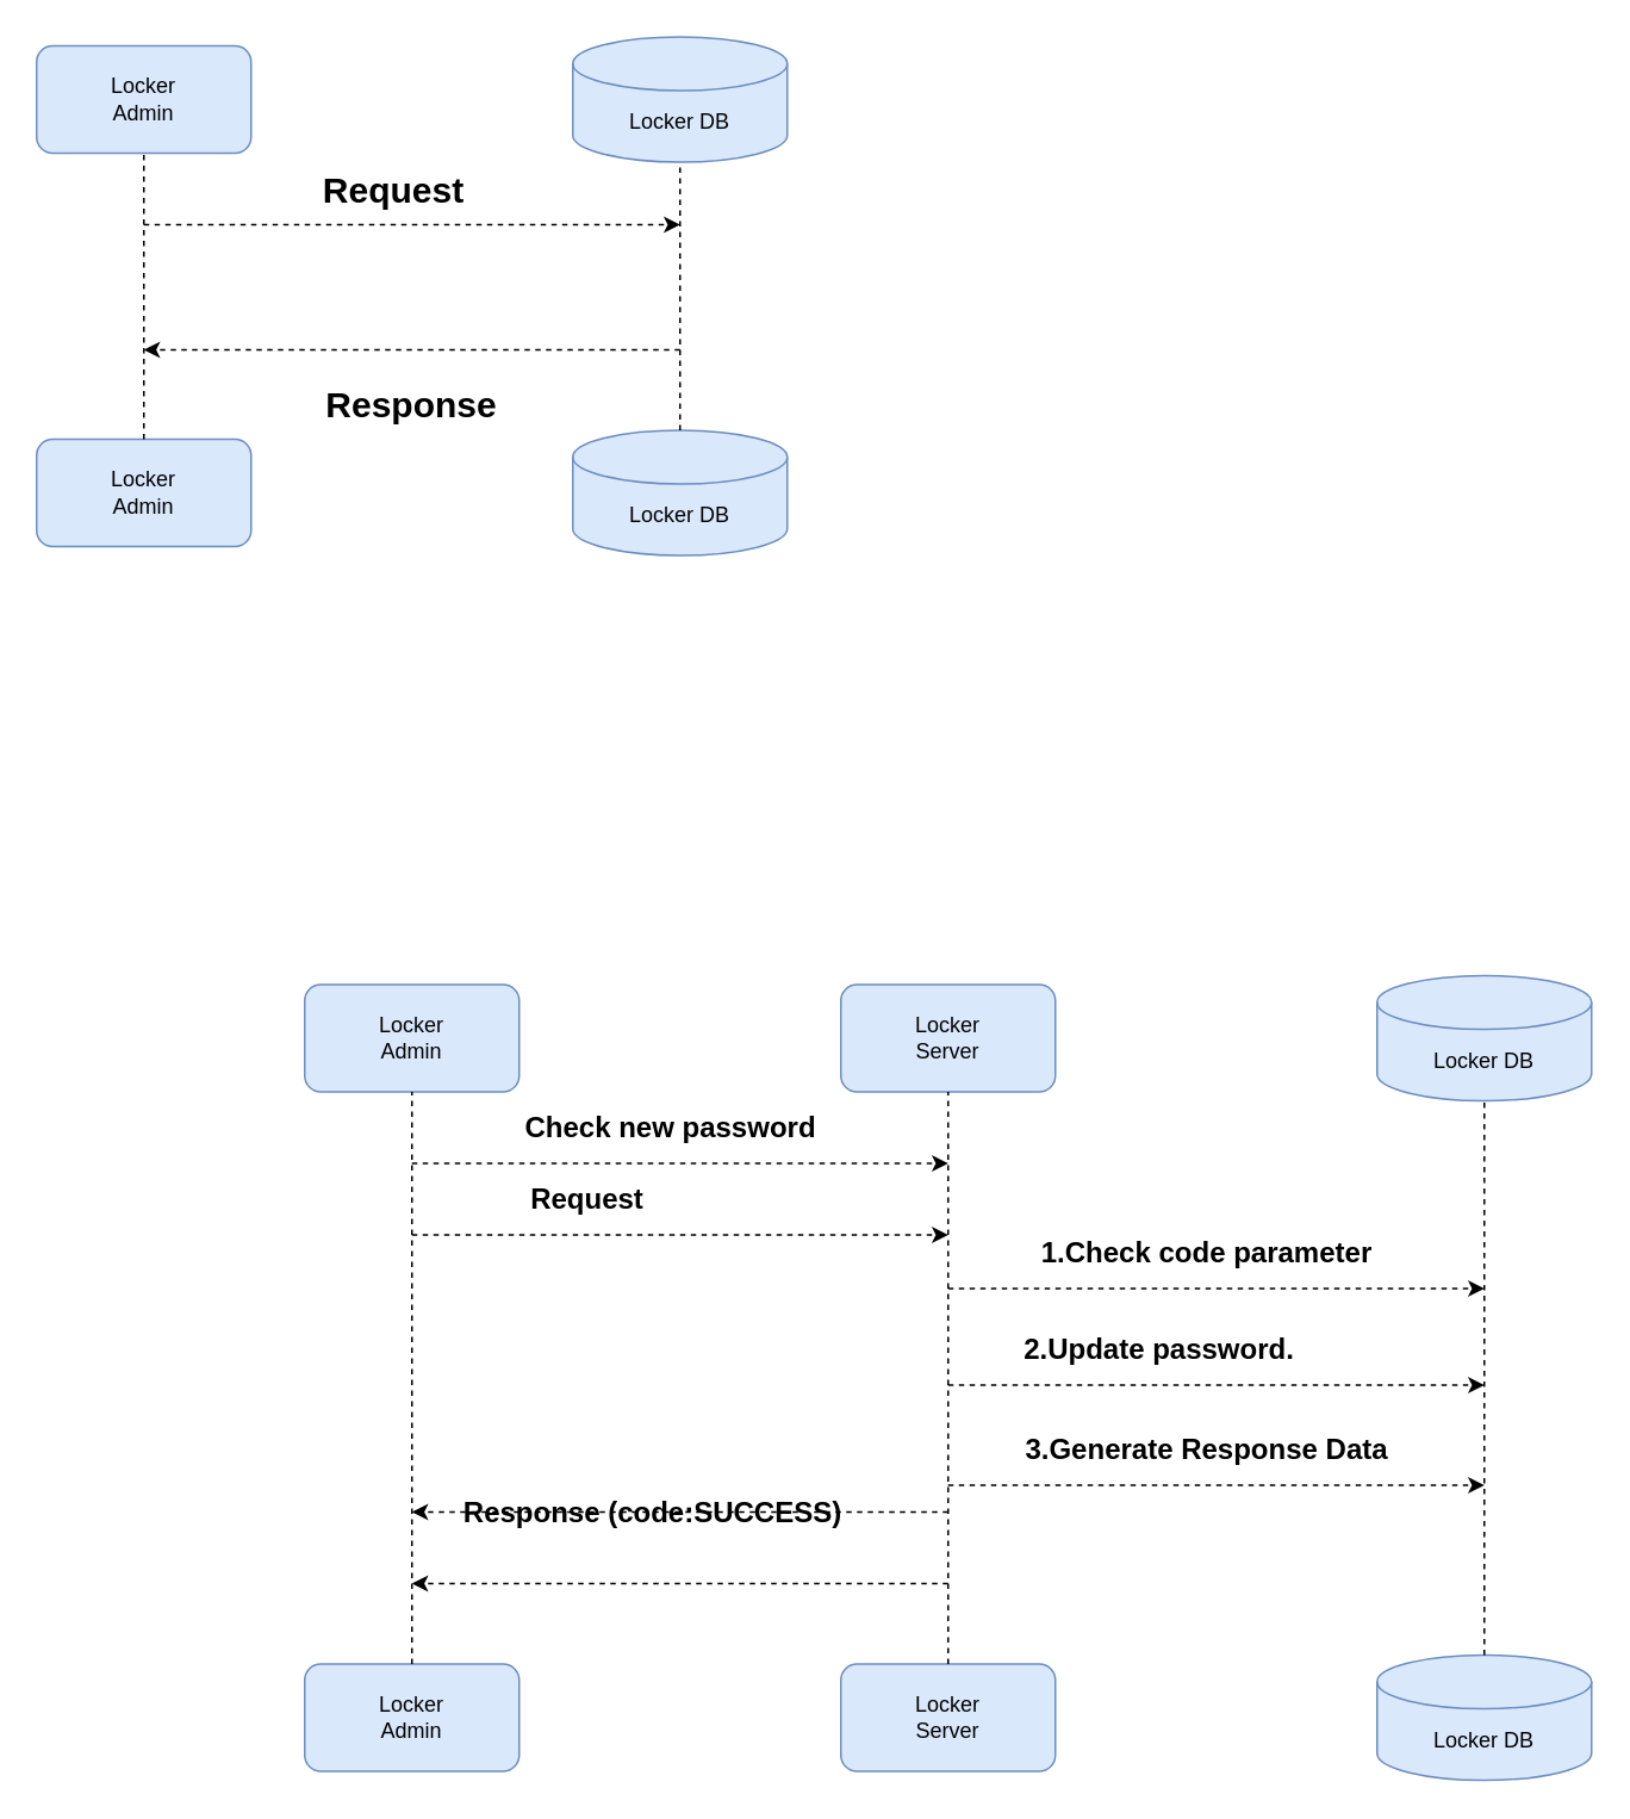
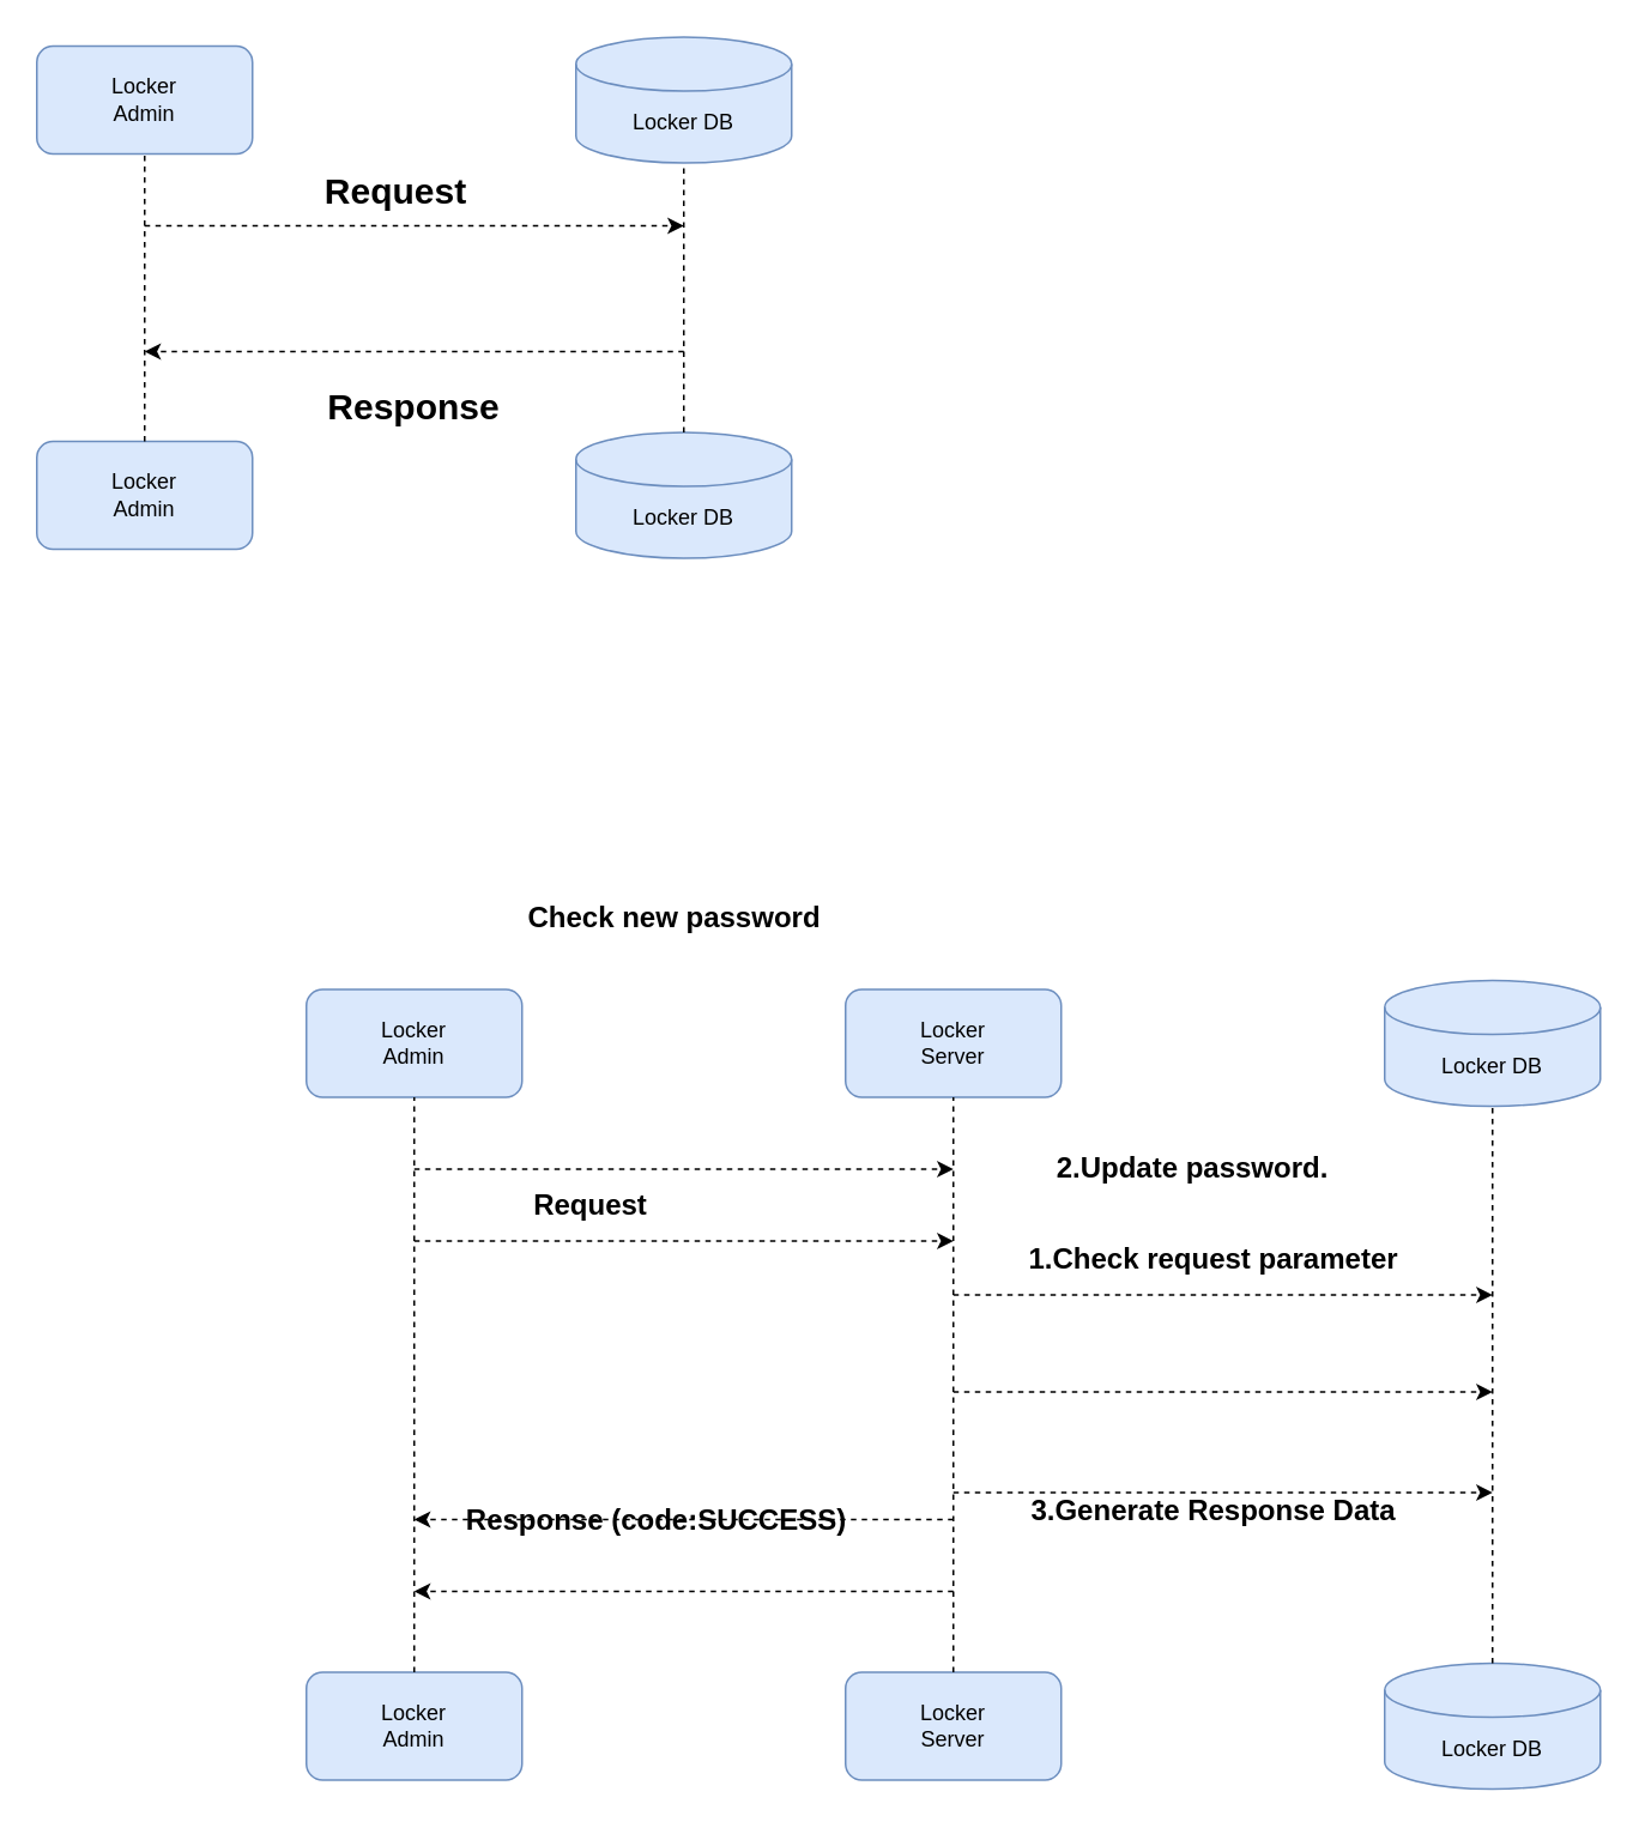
  <mxCell id="0" />
  <mxCell id="1" parent="0" />
  <mxCell id="2" value="Locker&lt;div&gt;Admin&lt;/div&gt;" style="rounded=1;whiteSpace=wrap;html=1;fillColor=#dae8fc;strokeColor=#6c8ebf;" vertex="1" parent="1"><mxGeometry x="20" y="25" width="120" height="60" as="geometry" /></mxCell>
  <mxCell id="3" value="Locker&lt;div&gt;Admin&lt;/div&gt;" style="rounded=1;whiteSpace=wrap;html=1;fillColor=#dae8fc;strokeColor=#6c8ebf;" vertex="1" parent="1"><mxGeometry x="20" y="245" width="120" height="60" as="geometry" /></mxCell>
  <mxCell id="4" value="Locker DB" style="shape=cylinder3;whiteSpace=wrap;html=1;boundedLbl=1;backgroundOutline=1;size=15;fillColor=#dae8fc;strokeColor=#6c8ebf;" vertex="1" parent="1"><mxGeometry x="320" y="20" width="120" height="70" as="geometry" /></mxCell>
  <mxCell id="5" value="Locker DB" style="shape=cylinder3;whiteSpace=wrap;html=1;boundedLbl=1;backgroundOutline=1;size=15;fillColor=#dae8fc;strokeColor=#6c8ebf;" vertex="1" parent="1"><mxGeometry x="320" y="240" width="120" height="70" as="geometry" /></mxCell>
  <mxCell id="6" value="" style="endArrow=none;dashed=1;html=1;rounded=0;entryX=0.5;entryY=1;entryDx=0;entryDy=0;exitX=0.5;exitY=0;exitDx=0;exitDy=0;" edge="1" parent="1" source="3" target="2"><mxGeometry width="50" height="50" relative="1" as="geometry"><mxPoint x="480" y="245" as="sourcePoint" /><mxPoint x="530" y="195" as="targetPoint" /></mxGeometry></mxCell>
  <mxCell id="7" value="" style="endArrow=none;dashed=1;html=1;rounded=0;entryX=0.5;entryY=1;entryDx=0;entryDy=0;entryPerimeter=0;exitX=0.5;exitY=0;exitDx=0;exitDy=0;exitPerimeter=0;" edge="1" parent="1" source="5" target="4"><mxGeometry width="50" height="50" relative="1" as="geometry"><mxPoint x="480" y="245" as="sourcePoint" /><mxPoint x="530" y="195" as="targetPoint" /></mxGeometry></mxCell>
  <mxCell id="8" value="" style="endArrow=classic;html=1;rounded=0;dashed=1;" edge="1" parent="1"><mxGeometry width="50" height="50" relative="1" as="geometry"><mxPoint x="80" y="125" as="sourcePoint" /><mxPoint x="380" y="125" as="targetPoint" /></mxGeometry></mxCell>
  <mxCell id="9" value="" style="endArrow=classic;html=1;rounded=0;dashed=1;" edge="1" parent="1"><mxGeometry width="50" height="50" relative="1" as="geometry"><mxPoint x="380" y="195" as="sourcePoint" /><mxPoint x="80" y="195" as="targetPoint" /></mxGeometry></mxCell>
  <mxCell id="10" value="Request" style="text;html=1;align=center;verticalAlign=middle;whiteSpace=wrap;rounded=0;fontSize=20;fontStyle=1" vertex="1" parent="1"><mxGeometry x="190" y="90" width="60" height="30" as="geometry" /></mxCell>
  <mxCell id="11" value="Response" style="text;html=1;align=center;verticalAlign=middle;whiteSpace=wrap;rounded=0;fontSize=20;fontStyle=1" vertex="1" parent="1"><mxGeometry x="200" y="210" width="60" height="30" as="geometry" /></mxCell>
  <mxCell id="12" value="Locker&lt;div&gt;Server&lt;/div&gt;" style="rounded=1;whiteSpace=wrap;html=1;fillColor=#dae8fc;strokeColor=#6c8ebf;" vertex="1" parent="1"><mxGeometry x="470" y="550" width="120" height="60" as="geometry" /></mxCell>
  <mxCell id="13" value="Locker&lt;div&gt;Server&lt;/div&gt;" style="rounded=1;whiteSpace=wrap;html=1;fillColor=#dae8fc;strokeColor=#6c8ebf;" vertex="1" parent="1"><mxGeometry x="470" y="930" width="120" height="60" as="geometry" /></mxCell>
  <mxCell id="14" value="Locker DB" style="shape=cylinder3;whiteSpace=wrap;html=1;boundedLbl=1;backgroundOutline=1;size=15;fillColor=#dae8fc;strokeColor=#6c8ebf;" vertex="1" parent="1"><mxGeometry x="770" y="545" width="120" height="70" as="geometry" /></mxCell>
  <mxCell id="15" value="Locker DB" style="shape=cylinder3;whiteSpace=wrap;html=1;boundedLbl=1;backgroundOutline=1;size=15;fillColor=#dae8fc;strokeColor=#6c8ebf;" vertex="1" parent="1"><mxGeometry x="770" y="925" width="120" height="70" as="geometry" /></mxCell>
  <mxCell id="16" value="" style="endArrow=none;dashed=1;html=1;rounded=0;entryX=0.5;entryY=1;entryDx=0;entryDy=0;exitX=0.5;exitY=0;exitDx=0;exitDy=0;" edge="1" parent="1" source="13" target="12"><mxGeometry width="50" height="50" relative="1" as="geometry"><mxPoint x="930" y="770" as="sourcePoint" /><mxPoint x="980" y="720" as="targetPoint" /></mxGeometry></mxCell>
  <mxCell id="17" value="" style="endArrow=none;dashed=1;html=1;rounded=0;entryX=0.5;entryY=1;entryDx=0;entryDy=0;entryPerimeter=0;exitX=0.5;exitY=0;exitDx=0;exitDy=0;exitPerimeter=0;" edge="1" parent="1" source="15" target="14"><mxGeometry width="50" height="50" relative="1" as="geometry"><mxPoint x="930" y="770" as="sourcePoint" /><mxPoint x="980" y="720" as="targetPoint" /></mxGeometry></mxCell>
  <mxCell id="18" value="" style="endArrow=classic;html=1;rounded=0;dashed=1;" edge="1" parent="1"><mxGeometry width="50" height="50" relative="1" as="geometry"><mxPoint x="230" y="690" as="sourcePoint" /><mxPoint x="530" y="690" as="targetPoint" /></mxGeometry></mxCell>
  <mxCell id="19" value="" style="endArrow=classic;html=1;rounded=0;dashed=1;" edge="1" parent="1"><mxGeometry width="50" height="50" relative="1" as="geometry"><mxPoint x="530" y="885" as="sourcePoint" /><mxPoint x="230" y="885" as="targetPoint" /></mxGeometry></mxCell>
  <mxCell id="20" value="Request&amp;nbsp; &amp;nbsp;" style="text;html=1;align=center;verticalAlign=middle;whiteSpace=wrap;rounded=0;fontSize=16;fontStyle=1" vertex="1" parent="1"><mxGeometry x="270" y="655" width="130" height="30" as="geometry" /></mxCell>
  <mxCell id="21" value="Locker&lt;div&gt;Admin&lt;/div&gt;" style="rounded=1;whiteSpace=wrap;html=1;fillColor=#dae8fc;strokeColor=#6c8ebf;" vertex="1" parent="1"><mxGeometry x="170" y="550" width="120" height="60" as="geometry" /></mxCell>
  <mxCell id="22" value="Locker&lt;div&gt;Admin&lt;/div&gt;" style="rounded=1;whiteSpace=wrap;html=1;fillColor=#dae8fc;strokeColor=#6c8ebf;" vertex="1" parent="1"><mxGeometry x="170" y="930" width="120" height="60" as="geometry" /></mxCell>
  <mxCell id="23" value="" style="endArrow=none;dashed=1;html=1;rounded=0;entryX=0.5;entryY=1;entryDx=0;entryDy=0;exitX=0.5;exitY=0;exitDx=0;exitDy=0;" edge="1" parent="1" source="22" target="21"><mxGeometry width="50" height="50" relative="1" as="geometry"><mxPoint x="630" y="770" as="sourcePoint" /><mxPoint x="680" y="720" as="targetPoint" /></mxGeometry></mxCell>
  <mxCell id="24" value="" style="endArrow=classic;html=1;rounded=0;dashed=1;" edge="1" parent="1"><mxGeometry width="50" height="50" relative="1" as="geometry"><mxPoint x="530" y="845" as="sourcePoint" /><mxPoint x="230" y="845" as="targetPoint" /></mxGeometry></mxCell>
  <mxCell id="25" value="Response (code:SUCCESS)" style="text;html=1;align=center;verticalAlign=middle;whiteSpace=wrap;rounded=0;fontSize=16;fontStyle=1" vertex="1" parent="1"><mxGeometry x="240" y="830" width="250" height="30" as="geometry" /></mxCell>
  <mxCell id="26" value="" style="endArrow=classic;html=1;rounded=0;dashed=1;" edge="1" parent="1"><mxGeometry width="50" height="50" relative="1" as="geometry"><mxPoint x="230" y="650" as="sourcePoint" /><mxPoint x="530" y="650" as="targetPoint" /></mxGeometry></mxCell>
- <mxCell id="27" value="Check new password" style="text;html=1;align=center;verticalAlign=middle;whiteSpace=wrap;rounded=0;fontSize=16;fontStyle=1" vertex="1" parent="1"><mxGeometry x="250" y="615" width="250" height="30" as="geometry" /></mxCell>
+ <mxCell id="27" value="Check new password" style="text;html=1;align=center;verticalAlign=middle;whiteSpace=wrap;rounded=0;fontSize=16;fontStyle=1" vertex="1" parent="1"><mxGeometry x="250" y="495" width="250" height="30" as="geometry" /></mxCell>
  <mxCell id="28" value="" style="endArrow=classic;html=1;rounded=0;dashed=1;" edge="1" parent="1"><mxGeometry width="50" height="50" relative="1" as="geometry"><mxPoint x="530" y="720" as="sourcePoint" /><mxPoint x="830" y="720" as="targetPoint" /></mxGeometry></mxCell>
- <mxCell id="29" value="1.Check code parameter" style="text;html=1;align=center;verticalAlign=middle;whiteSpace=wrap;rounded=0;fontSize=16;fontStyle=1" vertex="1" parent="1"><mxGeometry x="550" y="685" width="250" height="30" as="geometry" /></mxCell>
+ <mxCell id="29" value="1.Check request parameter" style="text;html=1;align=center;verticalAlign=middle;whiteSpace=wrap;rounded=0;fontSize=16;fontStyle=1" vertex="1" parent="1"><mxGeometry x="550" y="685" width="250" height="30" as="geometry" /></mxCell>
  <mxCell id="30" value="" style="endArrow=classic;html=1;rounded=0;dashed=1;" edge="1" parent="1"><mxGeometry width="50" height="50" relative="1" as="geometry"><mxPoint x="530" y="774" as="sourcePoint" /><mxPoint x="830" y="774" as="targetPoint" /></mxGeometry></mxCell>
- <mxCell id="31" value="2.Update password.&amp;nbsp; &amp;nbsp; &amp;nbsp; &amp;nbsp; &amp;nbsp; &amp;nbsp;&amp;nbsp;" style="text;html=1;align=center;verticalAlign=middle;whiteSpace=wrap;rounded=0;fontSize=16;fontStyle=1" vertex="1" parent="1"><mxGeometry x="550" y="739" width="250" height="30" as="geometry" /></mxCell>
+ <mxCell id="31" value="2.Update password.&amp;nbsp; &amp;nbsp; &amp;nbsp; &amp;nbsp; &amp;nbsp; &amp;nbsp;&amp;nbsp;" style="text;html=1;align=center;verticalAlign=middle;whiteSpace=wrap;rounded=0;fontSize=16;fontStyle=1" vertex="1" parent="1"><mxGeometry x="565" y="634" width="250" height="30" as="geometry" /></mxCell>
  <mxCell id="32" value="" style="endArrow=classic;html=1;rounded=0;dashed=1;" edge="1" parent="1"><mxGeometry width="50" height="50" relative="1" as="geometry"><mxPoint x="530" y="830" as="sourcePoint" /><mxPoint x="830" y="830" as="targetPoint" /></mxGeometry></mxCell>
- <mxCell id="33" value="3.Generate Response Data" style="text;html=1;align=center;verticalAlign=middle;whiteSpace=wrap;rounded=0;fontSize=16;fontStyle=1" vertex="1" parent="1"><mxGeometry x="550" y="795" width="250" height="30" as="geometry" /></mxCell>
+ <mxCell id="33" value="3.Generate Response Data" style="text;html=1;align=center;verticalAlign=middle;whiteSpace=wrap;rounded=0;fontSize=16;fontStyle=1" vertex="1" parent="1"><mxGeometry x="550" y="825" width="250" height="30" as="geometry" /></mxCell>
